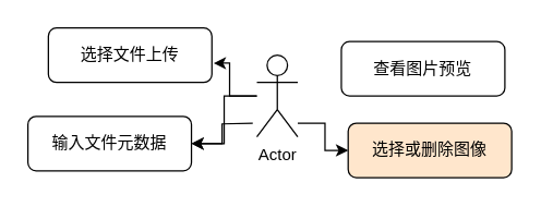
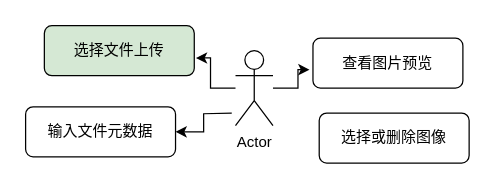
  <mxCell id="0" />
  <mxCell id="1" parent="0" />
  <mxCell id="2" value="" style="edgeStyle=orthogonalEdgeStyle;rounded=0;orthogonalLoop=1;jettySize=auto;html=1;fontFamily=Helvetica;fontSize=12;fontColor=default;entryX=1.011;entryY=0.646;entryDx=0;entryDy=0;entryPerimeter=0;" edge="1" parent="1" source="6" target="7"><mxGeometry relative="1" as="geometry"><Array as="points"><mxPoint x="168" y="70" /><mxPoint x="168" y="46" /></Array></mxGeometry></mxCell>
  <mxCell id="3" value="" style="edgeStyle=orthogonalEdgeStyle;rounded=0;orthogonalLoop=1;jettySize=auto;html=1;fontFamily=Helvetica;fontSize=12;fontColor=default;" edge="1" parent="1" target="8"><mxGeometry relative="1" as="geometry"><mxPoint x="185" y="90" as="sourcePoint" /></mxGeometry></mxCell>
- <mxCell id="4" value="" style="edgeStyle=orthogonalEdgeStyle;rounded=0;orthogonalLoop=1;jettySize=auto;html=1;fontFamily=Helvetica;fontSize=12;fontColor=default;" edge="1" parent="1" source="6" target="10"><mxGeometry relative="1" as="geometry"><Array as="points"><mxPoint x="238" y="90" /><mxPoint x="238" y="110" /></Array></mxGeometry></mxCell>
- <mxCell id="5" value="" style="edgeStyle=orthogonalEdgeStyle;rounded=0;orthogonalLoop=1;jettySize=auto;html=1;fontFamily=Helvetica;fontSize=12;fontColor=default;" edge="1" parent="1" source="6" target="8"><mxGeometry relative="1" as="geometry" /></mxCell>
+ <mxCell id="5" value="" style="edgeStyle=orthogonalEdgeStyle;rounded=0;orthogonalLoop=1;jettySize=auto;html=1;fontFamily=Helvetica;fontSize=12;fontColor=default;entryX=-0.023;entryY=0.63;entryDx=0;entryDy=0;entryPerimeter=0;" edge="1" parent="1" source="6" target="9"><mxGeometry relative="1" as="geometry" /></mxCell>
  <mxCell id="6" value="Actor" style="shape=umlActor;verticalLabelPosition=bottom;verticalAlign=top;html=1;outlineConnect=0;" vertex="1" parent="1"><mxGeometry x="188" y="40" width="30" height="60" as="geometry" /></mxCell>
- <mxCell id="7" value="&lt;font face=&quot;Times New Roman&quot;&gt;选择文件上传&lt;br&gt;&lt;/font&gt;" style="rounded=1;whiteSpace=wrap;html=1;" vertex="1" parent="1"><mxGeometry x="35" y="20" width="120" height="40" as="geometry" /></mxCell>
+ <mxCell id="7" value="&lt;font face=&quot;Times New Roman&quot;&gt;选择文件上传&lt;br&gt;&lt;/font&gt;" style="rounded=1;whiteSpace=wrap;html=1;fillColor=#d5e8d4;" vertex="1" parent="1"><mxGeometry x="35" y="20" width="120" height="40" as="geometry" /></mxCell>
  <mxCell id="8" value="&lt;font face=&quot;Times New Roman&quot;&gt;输入文件元数据&lt;br&gt;&lt;/font&gt;" style="rounded=1;whiteSpace=wrap;html=1;" vertex="1" parent="1"><mxGeometry x="20" y="85" width="120" height="40" as="geometry" /></mxCell>
  <mxCell id="9" value="&lt;font face=&quot;Times New Roman&quot;&gt;查看图片预览&lt;br&gt;&lt;/font&gt;" style="rounded=1;whiteSpace=wrap;html=1;" vertex="1" parent="1"><mxGeometry x="250" y="30" width="120" height="40" as="geometry" /></mxCell>
- <mxCell id="10" value="&lt;font face=&quot;Times New Roman&quot;&gt;选择或删除图像&lt;br&gt;&lt;/font&gt;" style="rounded=1;whiteSpace=wrap;html=1;fillColor=#ffe6cc;" vertex="1" parent="1"><mxGeometry x="255" y="90" width="120" height="40" as="geometry" /></mxCell>
+ <mxCell id="10" value="&lt;font face=&quot;Times New Roman&quot;&gt;选择或删除图像&lt;br&gt;&lt;/font&gt;" style="rounded=1;whiteSpace=wrap;html=1;" vertex="1" parent="1"><mxGeometry x="255" y="90" width="120" height="40" as="geometry" /></mxCell>
